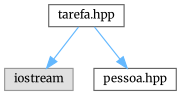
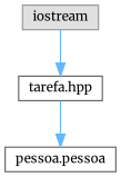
  digraph {
    fontname=Merriweather
    node [color=grey40 fillcolor=white fontname=Merriweather fontsize=10 shape=box style=filled]
    edge [color=steelblue1 fontname=Merriweather fontsize=10 labelfontname=Helvetica labelfontsize=10 style=solid]
    n1 [color=grey60 fillcolor="#E0E0E0" height=0.2 label=iostream width=0.4]
    n2 [height=0.2 label="tarefa.hpp" width=0.4]
-   n3 [height=0.2 label="pessoa.hpp" width=0.4]
-   n2 -> n1
+   n3 [height=0.2 label="pessoa.pessoa" width=0.4]
+   n1 -> n2
    n2 -> n3
  }
